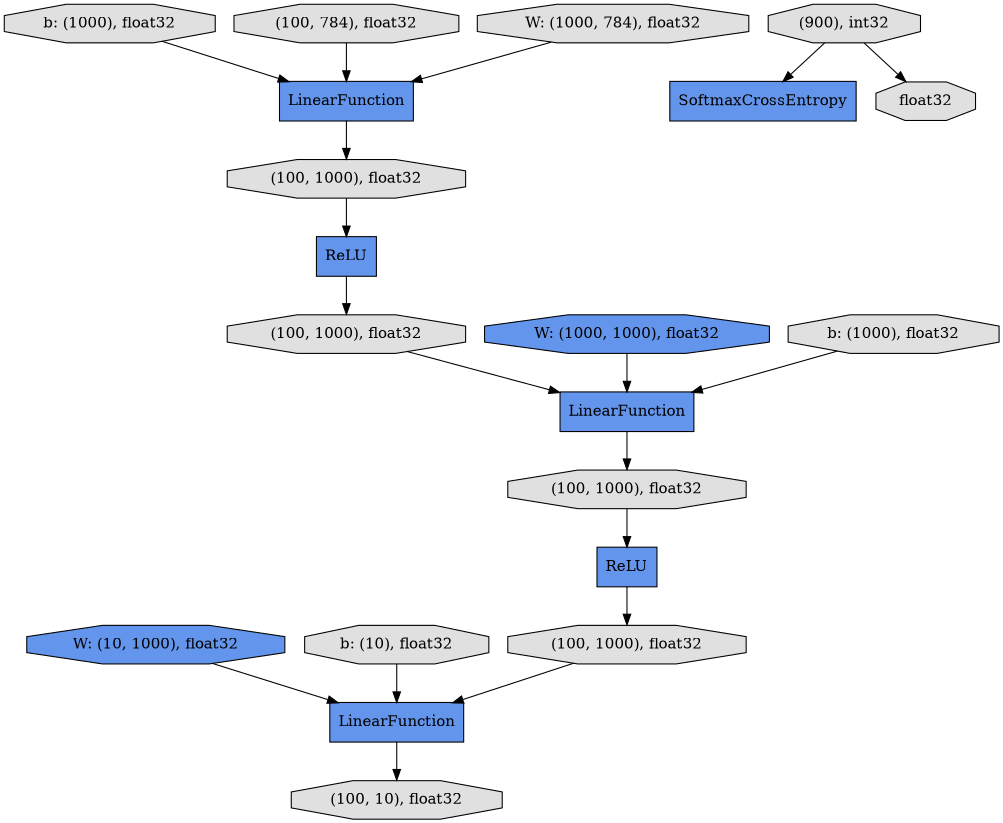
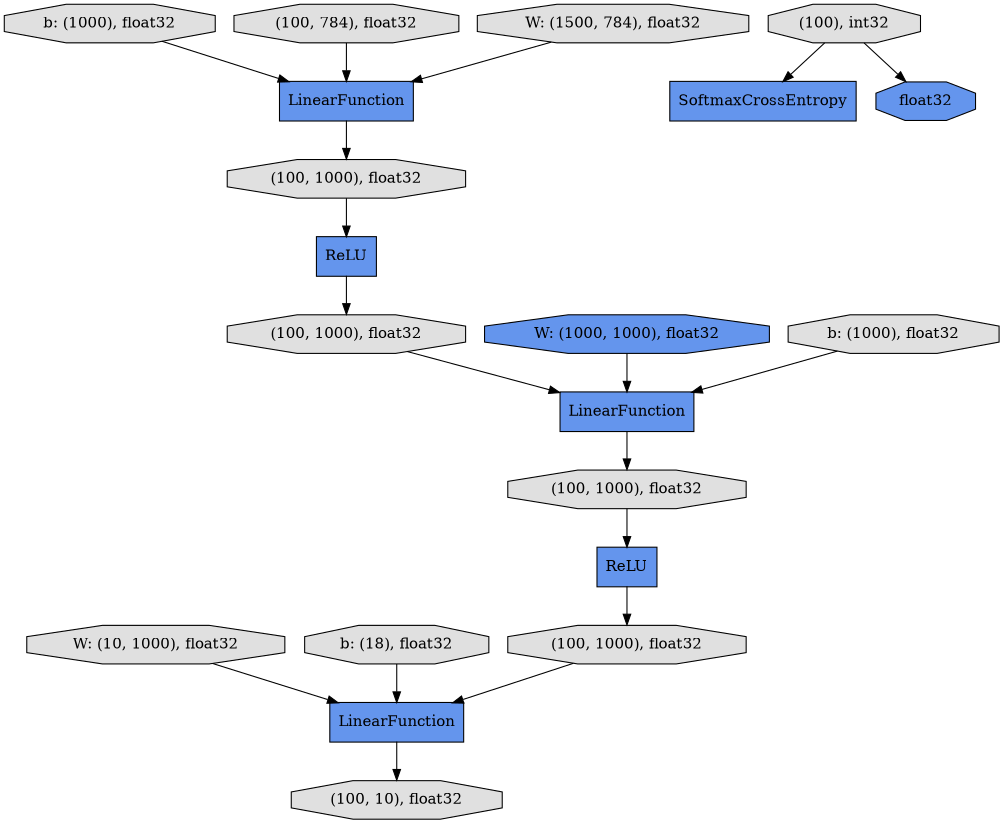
  digraph {
    rankdir=TB
    node [fillcolor="#E0E0E0" shape=octagon style=filled]
    n1 [fillcolor="#6495ED" label=LinearFunction shape=record]
    n2 [label="(100, 1000), float32"]
    n3 [fillcolor="#6495ED" label=ReLU shape=record]
    n4 [fillcolor="#6495ED" label=ReLU shape=record]
    n5 [label="(100, 1000), float32"]
-   n6 [fillcolor="#6495ED" label="W: (10, 1000), float32"]
+   n6 [label="W: (10, 1000), float32"]
    n7 [fillcolor="#6495ED" label=LinearFunction shape=record]
    n8 [label="(100, 10), float32"]
-   n9 [label="b: (10), float32"]
+   n9 [label="b: (18), float32"]
    n10 [label="(100, 1000), float32"]
    n11 [fillcolor="#6495ED" label="W: (1000, 1000), float32"]
    n12 [fillcolor="#6495ED" label=SoftmaxCrossEntropy shape=record]
-   n13 [label=float32]
+   n13 [fillcolor="#6495ED" label=float32]
    n14 [label="b: (1000), float32"]
    n15 [fillcolor="#6495ED" label=LinearFunction shape=record]
    n16 [label="(100, 1000), float32"]
-   n17 [label="(900), int32"]
+   n17 [label="(100), int32"]
    n18 [label="b: (1000), float32"]
    n19 [label="(100, 784), float32"]
-   n20 [label="W: (1000, 784), float32"]
+   n20 [label="W: (1500, 784), float32"]
    n1 -> n2
    n2 -> n3
    n3 -> n10
    n4 -> n5
    n5 -> n1
    n6 -> n7
    n7 -> n8
    n9 -> n7
    n10 -> n7
    n11 -> n1
    n14 -> n15
    n15 -> n16
    n16 -> n4
    n17 -> n12
    n17 -> n13
    n18 -> n1
    n19 -> n15
    n20 -> n15
  }
